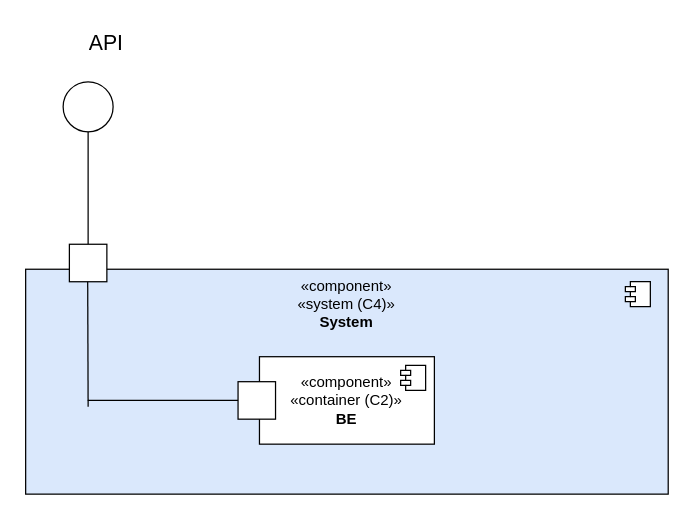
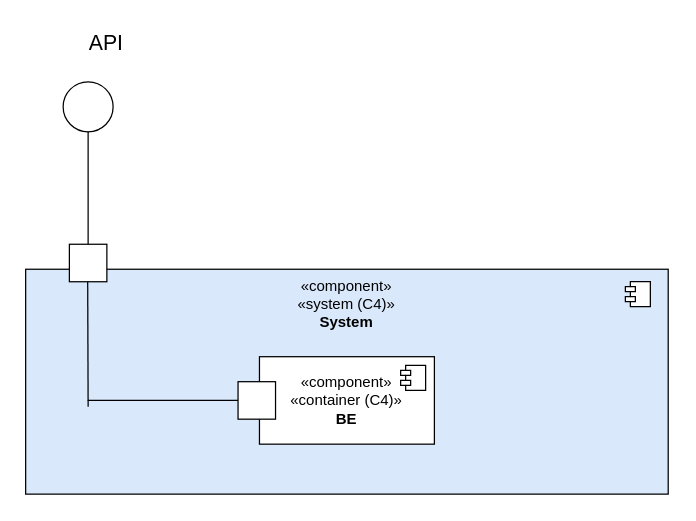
  <mxCell id="0" />
  <mxCell id="1" parent="0" />
  <mxCell id="2" value="«component»&lt;div&gt;«system (C4)»&lt;/div&gt;&lt;div&gt;&lt;b&gt;System&lt;/b&gt;&lt;/div&gt;" style="html=1;dropTarget=0;whiteSpace=wrap;aspect=fixed;container=1;align=center;horizontal=1;verticalAlign=top;fillColor=#dae8fc;" parent="1" vertex="1"><mxGeometry x="20" y="215" width="514.29" height="180" as="geometry" /></mxCell>
  <mxCell id="3" value="" style="ellipse;whiteSpace=wrap;html=1;aspect=fixed;" parent="1" vertex="1"><mxGeometry x="50" y="65" width="40" height="40" as="geometry" /></mxCell>
  <mxCell id="4" value="" style="endArrow=none;html=1;rounded=0;exitX=0.5;exitY=0;exitDx=0;exitDy=0;" parent="1" edge="1"><mxGeometry width="50" height="50" relative="1" as="geometry"><mxPoint x="70" y="195" as="sourcePoint" /><mxPoint x="70" y="105" as="targetPoint" /></mxGeometry></mxCell>
  <mxCell id="5" value="&lt;font style=&quot;font-size: 17px;&quot;&gt;API&lt;/font&gt;" style="text;strokeColor=none;fillColor=none;align=left;verticalAlign=middle;spacingLeft=4;spacingRight=4;overflow=hidden;points=[[0,0.5],[1,0.5]];portConstraint=eastwest;rotatable=0;whiteSpace=wrap;html=1;" parent="1" vertex="1"><mxGeometry x="65" y="20" width="80" height="30" as="geometry" /></mxCell>
  <mxCell id="6" value="" style="shape=module;jettyWidth=8;jettyHeight=4;container=1;" parent="1" vertex="1"><mxGeometry x="500" y="225" width="20" height="20" as="geometry"><mxPoint x="-27" y="7" as="offset" /></mxGeometry></mxCell>
- <mxCell id="7" value="«component»&lt;div&gt;«container (C2)»&lt;br&gt;&lt;b&gt;BE&lt;/b&gt;&lt;/div&gt;" style="html=1;dropTarget=0;whiteSpace=wrap;" parent="1" vertex="1"><mxGeometry x="207.14" y="285" width="140" height="70" as="geometry" /></mxCell>
+ <mxCell id="7" value="«component»&lt;div&gt;«container (C4)»&lt;br&gt;&lt;b&gt;BE&lt;/b&gt;&lt;/div&gt;" style="html=1;dropTarget=0;whiteSpace=wrap;" parent="1" vertex="1"><mxGeometry x="207.14" y="285" width="140" height="70" as="geometry" /></mxCell>
  <mxCell id="8" value="" style="shape=module;jettyWidth=8;jettyHeight=4;" parent="7" vertex="1"><mxGeometry x="1" width="20" height="20" relative="1" as="geometry"><mxPoint x="-27" y="7" as="offset" /></mxGeometry></mxCell>
  <mxCell id="9" value="" style="whiteSpace=wrap;html=1;aspect=fixed;" parent="1" vertex="1"><mxGeometry x="190" y="305" width="30" height="30" as="geometry" /></mxCell>
  <mxCell id="10" value="" style="whiteSpace=wrap;html=1;aspect=fixed;" parent="1" vertex="1"><mxGeometry x="55" y="195" width="30" height="30" as="geometry" /></mxCell>
  <mxCell id="11" value="" style="endArrow=none;html=1;rounded=0;" parent="1" edge="1"><mxGeometry width="50" height="50" relative="1" as="geometry"><mxPoint x="70" y="325" as="sourcePoint" /><mxPoint x="69.66" y="225" as="targetPoint" /></mxGeometry></mxCell>
  <mxCell id="12" value="" style="endArrow=none;html=1;rounded=0;exitX=0;exitY=0.5;exitDx=0;exitDy=0;" parent="1" source="9" edge="1"><mxGeometry width="50" height="50" relative="1" as="geometry"><mxPoint x="70" y="420" as="sourcePoint" /><mxPoint x="69.66" y="320" as="targetPoint" /></mxGeometry></mxCell>
